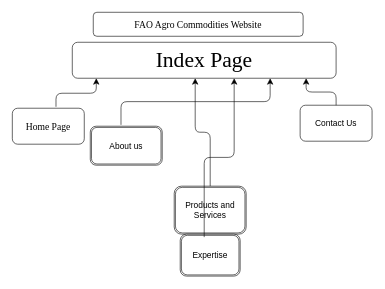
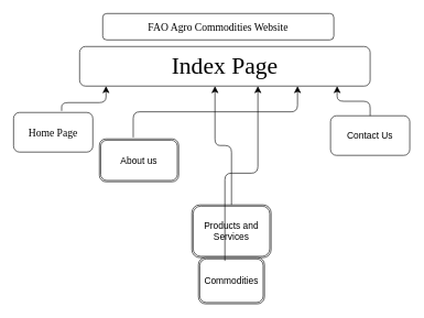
  <mxCell id="0" />
  <mxCell id="1" parent="0" />
- <mxCell id="2" value="&lt;font size=&quot;3&quot; face=&quot;Comic Sans MS&quot;&gt;Home Page&lt;/font&gt;" style="rounded=1;whiteSpace=wrap;html=1;" parent="1" vertex="1"><mxGeometry x="20" y="180" width="120" height="60" as="geometry" /></mxCell>
+ <mxCell id="2" value="&lt;font size=&quot;3&quot; face=&quot;Comic Sans MS&quot;&gt;Home Page&lt;/font&gt;" style="rounded=1;whiteSpace=wrap;html=1;" parent="1" vertex="1"><mxGeometry x="20" y="170" width="120" height="60" as="geometry" /></mxCell>
  <mxCell id="3" value="&lt;font face=&quot;Comic Sans MS&quot;&gt;&lt;span style=&quot;font-size: 36px;&quot;&gt;Index Page&lt;/span&gt;&lt;/font&gt;" style="rounded=1;whiteSpace=wrap;html=1;" parent="1" vertex="1"><mxGeometry x="120" y="70" width="440" height="60" as="geometry" /></mxCell>
  <mxCell id="4" value="&lt;font size=&quot;3&quot; face=&quot;Comic Sans MS&quot;&gt;FAO Agro Commodities Website&lt;/font&gt;" style="rounded=1;whiteSpace=wrap;html=1;" parent="1" vertex="1"><mxGeometry x="155" y="20" width="350" height="40" as="geometry" /></mxCell>
  <mxCell id="5" value="" style="edgeStyle=elbowEdgeStyle;elbow=vertical;endArrow=classic;html=1;curved=0;rounded=1;endSize=8;startSize=8;exitX=0.607;exitY=-0.04;exitDx=0;exitDy=0;exitPerimeter=0;" parent="1" source="2" edge="1"><mxGeometry width="50" height="50" relative="1" as="geometry"><mxPoint x="110" y="180" as="sourcePoint" /><mxPoint x="160" y="130" as="targetPoint" /><Array as="points"><mxPoint x="100" y="155" /></Array></mxGeometry></mxCell>
  <mxCell id="6" value="&lt;font style=&quot;font-size: 14px;&quot;&gt;Contact Us&lt;/font&gt;" style="rounded=1;whiteSpace=wrap;html=1;" parent="1" vertex="1"><mxGeometry x="500" y="175" width="120" height="60" as="geometry" /></mxCell>
  <mxCell id="7" value="" style="edgeStyle=elbowEdgeStyle;elbow=vertical;endArrow=classic;html=1;curved=0;rounded=1;endSize=8;startSize=8;exitX=0.5;exitY=0;exitDx=0;exitDy=0;" parent="1" source="6" edge="1"><mxGeometry width="50" height="50" relative="1" as="geometry"><mxPoint x="560" y="180" as="sourcePoint" /><mxPoint x="510" y="130" as="targetPoint" /></mxGeometry></mxCell>
  <mxCell id="8" value="&lt;font face=&quot;Helvetica&quot; style=&quot;font-size: 14px;&quot;&gt;About us&lt;/font&gt;" style="shape=ext;double=1;rounded=1;whiteSpace=wrap;html=1;" parent="1" vertex="1"><mxGeometry x="150" y="210" width="120" height="65" as="geometry" /></mxCell>
  <mxCell id="9" value="" style="edgeStyle=elbowEdgeStyle;elbow=vertical;endArrow=classic;html=1;curved=0;rounded=1;endSize=8;startSize=8;exitX=0.427;exitY=-0.035;exitDx=0;exitDy=0;exitPerimeter=0;" parent="1" source="8" edge="1"><mxGeometry width="50" height="50" relative="1" as="geometry"><mxPoint x="450" y="180" as="sourcePoint" /><mxPoint x="450" y="130" as="targetPoint" /></mxGeometry></mxCell>
  <mxCell id="10" value="&lt;font style=&quot;font-size: 14px;&quot;&gt;Products and Services&lt;/font&gt;" style="shape=ext;double=1;rounded=1;whiteSpace=wrap;html=1;" parent="1" vertex="1"><mxGeometry x="290" y="310" width="120" height="80" as="geometry" /></mxCell>
  <mxCell id="11" value="" style="edgeStyle=elbowEdgeStyle;elbow=vertical;endArrow=classic;html=1;curved=0;rounded=1;endSize=8;startSize=8;" parent="1" source="10" edge="1"><mxGeometry width="50" height="50" relative="1" as="geometry"><mxPoint x="275" y="180" as="sourcePoint" /><mxPoint x="325" y="130" as="targetPoint" /></mxGeometry></mxCell>
- <mxCell id="12" value="&lt;font style=&quot;font-size: 14px;&quot;&gt;Expertise&lt;/font&gt;" style="shape=ext;double=1;rounded=1;whiteSpace=wrap;html=1;" parent="1" vertex="1"><mxGeometry x="300" y="390" width="100" height="70" as="geometry" /></mxCell>
+ <mxCell id="12" value="&lt;font style=&quot;font-size: 14px;&quot;&gt;Commodities&lt;/font&gt;" style="shape=ext;double=1;rounded=1;whiteSpace=wrap;html=1;" parent="1" vertex="1"><mxGeometry x="300" y="390" width="100" height="70" as="geometry" /></mxCell>
  <mxCell id="13" value="" style="edgeStyle=elbowEdgeStyle;elbow=vertical;endArrow=classic;html=1;curved=0;rounded=1;endSize=8;startSize=8;exitX=0.4;exitY=0.071;exitDx=0;exitDy=0;exitPerimeter=0;" parent="1" source="12" edge="1"><mxGeometry width="50" height="50" relative="1" as="geometry"><mxPoint x="340" y="180" as="sourcePoint" /><mxPoint x="390" y="130" as="targetPoint" /></mxGeometry></mxCell>
